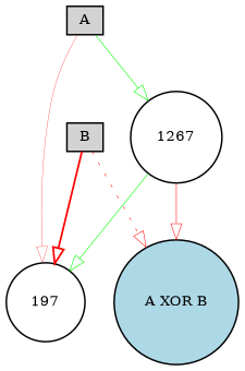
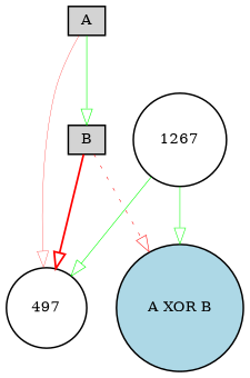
  digraph {
    node [fillcolor=lightgray fontsize=9 shape=circle style=filled]
    edge [arrowhead=onormal color=red style=bold]
    A [height=0.2 shape=box width=0.2]
    1267 [fillcolor=white height=0.2 width=0.2]
-   197 [fillcolor=white height=0.2 width=0.2]
+   197 [fillcolor=white height=0.2 width=0.2 label=497]
    "A XOR B" [fillcolor=lightblue height=0.2 width=0.2]
    B [height=0.2 shape=box width=0.2]
-   A -> 1267 [color=green penwidth=0.38375151450442 style=solid]
+   A -> B [color=green penwidth=0.38375151450442 style=solid]
    A -> 197 [penwidth=0.18488056903708053]
    1267 -> 197 [color=green penwidth=0.385363094284915]
-   1267 -> "A XOR B" [penwidth=0.34738310996311617]
+   1267 -> "A XOR B" [color=green penwidth=0.34738310996311617]
    B -> 197 [penwidth=1.1723721376509204]
    B -> "A XOR B" [penwidth=0.351948238289607 style=dotted]
  }
